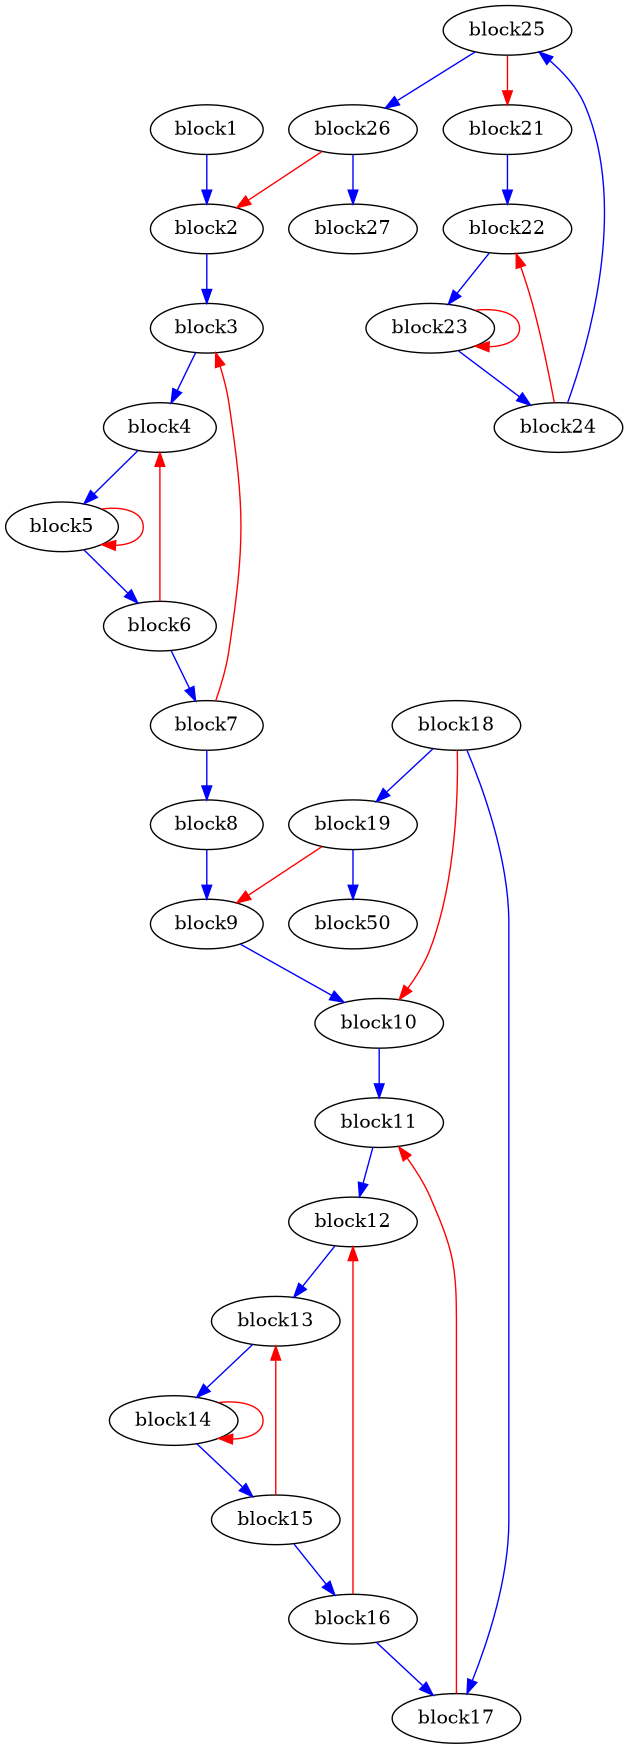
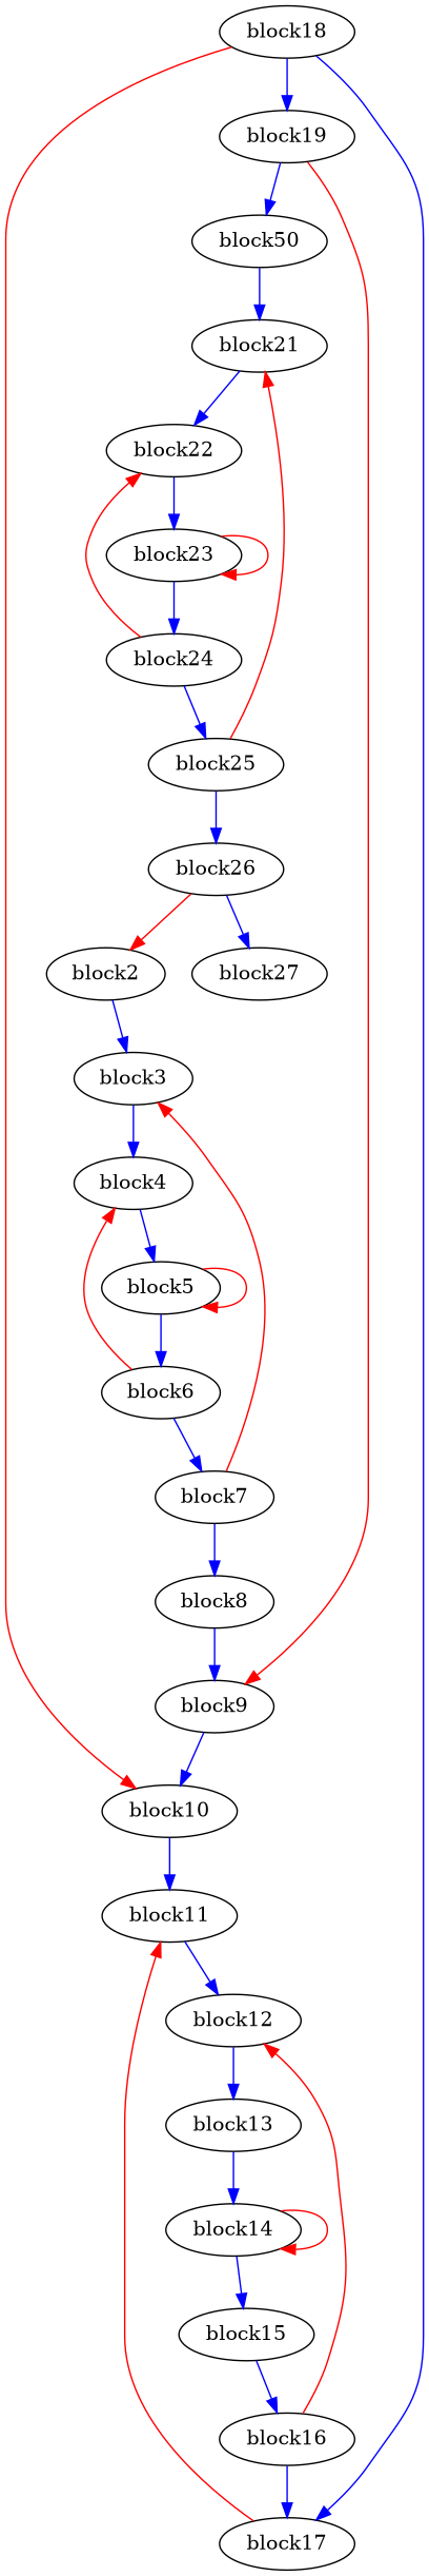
  digraph {
    splines=spline
    edge [color=blue freq=500]
-   block1
    block2
    block3
    block4
    block5
    block6
    block7
    block8
    block9
    block10
    block11
    block12
    block13
    block14
    block15
    block16
    block17
    block18
    block19
    n20 [label=block50]
    block21
    block22
    block23
    block24
    block25
    block26
    block27
-   block1 -> block2 [freq=1]
    block2 -> block3 [freq=5]
    block3 -> block4 [freq=50]
    block4 -> block5
    block5 -> block5 [color=red]
    block5 -> block6
    block6 -> block4 [color=red freq=450]
    block6 -> block7 [freq=50]
    block7 -> block3 [color=red freq=45]
    block7 -> block8 [freq=5]
    block8 -> block9 [freq=5]
    block9 -> block10 [freq=50]
    block10 -> block11
    block11 -> block12 [freq=5000]
    block12 -> block13 [freq=10000]
    block13 -> block14 [freq=40000]
    block14 -> block14 [color=red freq=120000]
    block14 -> block15 [freq=40000]
-   block15 -> block13 [color=red freq=30000]
    block15 -> block16 [freq=10000]
    block16 -> block12 [color=red freq=5000]
    block16 -> block17 [freq=5000]
    block17 -> block11 [color=red freq=4500]
    block18 -> block10 [color=red freq=450]
    block18 -> block17
    block18 -> block19 [freq=50]
    block19 -> block9 [color=red freq=45]
    block19 -> n20 [freq=5]
+   n20 -> block21 [freq=5]
    block21 -> block22 [freq=50]
    block22 -> block23
    block23 -> block23 [color=red]
    block23 -> block24
    block24 -> block22 [color=red freq=450]
    block24 -> block25 [freq=50]
    block25 -> block21 [color=red freq=45]
    block25 -> block26 [freq=5]
    block26 -> block2 [color=red freq=4]
    block26 -> block27 [freq=1]
  }
